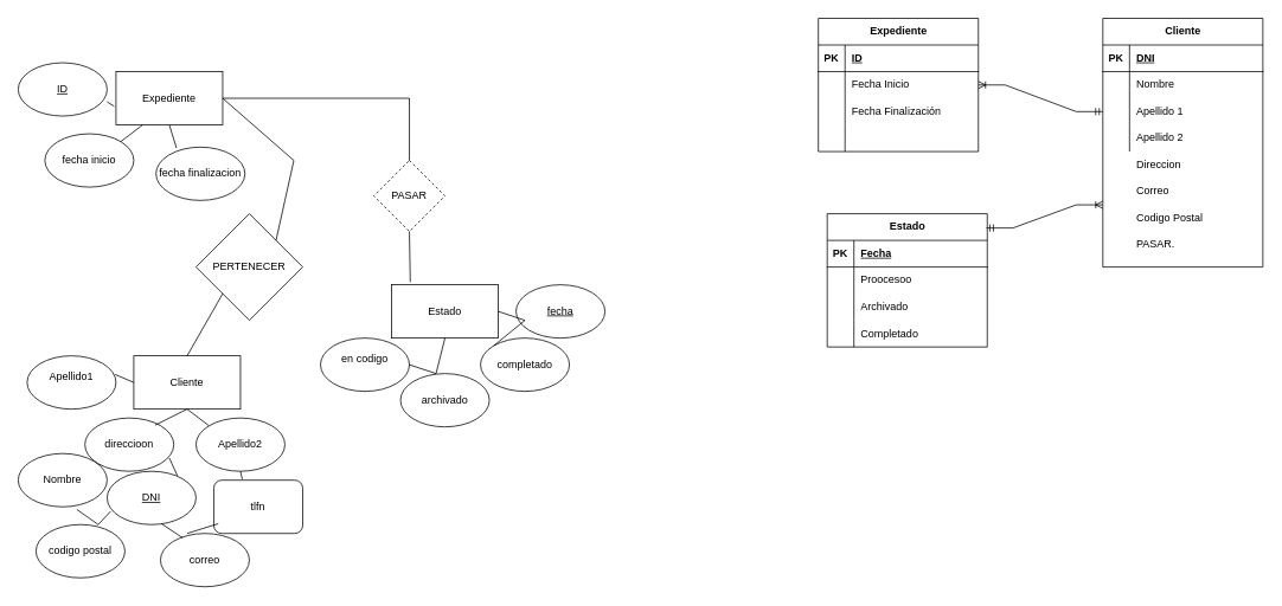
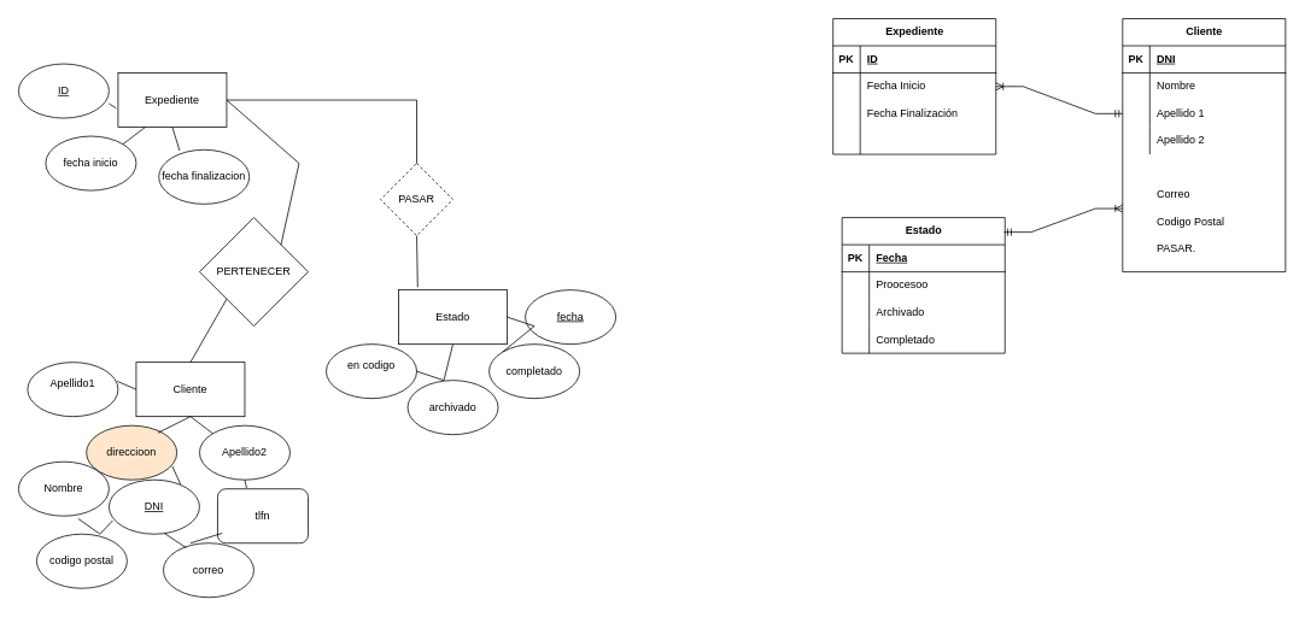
  <mxCell id="0" />
  <mxCell id="1" parent="0" />
  <mxCell id="2" value="Expediente" style="rounded=0;whiteSpace=wrap;html=1;" parent="1" vertex="1"><mxGeometry x="130" y="80" width="120" height="60" as="geometry" /></mxCell>
  <mxCell id="3" value="Cliente" style="rounded=0;whiteSpace=wrap;html=1;" parent="1" vertex="1"><mxGeometry x="150" y="400" width="120" height="60" as="geometry" /></mxCell>
  <mxCell id="4" value="Estado" style="rounded=0;whiteSpace=wrap;html=1;" parent="1" vertex="1"><mxGeometry x="440" y="320" width="120" height="60" as="geometry" /></mxCell>
  <mxCell id="5" value="PASAR" style="rhombus;whiteSpace=wrap;html=1;dashed=1;" parent="1" vertex="1"><mxGeometry x="420" y="180" width="80" height="80" as="geometry" /></mxCell>
  <mxCell id="6" value="en codigo&lt;div&gt;&lt;br&gt;&lt;/div&gt;" style="ellipse;whiteSpace=wrap;html=1;" parent="1" vertex="1"><mxGeometry x="360" y="380" width="100" height="60" as="geometry" /></mxCell>
  <mxCell id="7" value="archivado" style="ellipse;whiteSpace=wrap;html=1;" parent="1" vertex="1"><mxGeometry x="450" y="420" width="100" height="60" as="geometry" /></mxCell>
  <mxCell id="8" value="completado" style="ellipse;whiteSpace=wrap;html=1;" parent="1" vertex="1"><mxGeometry x="540" y="380" width="100" height="60" as="geometry" /></mxCell>
  <mxCell id="9" value="&lt;u&gt;DNI&lt;/u&gt;" style="ellipse;whiteSpace=wrap;html=1;" parent="1" vertex="1"><mxGeometry x="120" y="530" width="100" height="60" as="geometry" /></mxCell>
  <mxCell id="10" value="Nombre" style="ellipse;whiteSpace=wrap;html=1;" parent="1" vertex="1"><mxGeometry y="510" width="100" height="60" as="geometry" x="20" /></mxCell>
  <mxCell id="11" value="Apellido1&lt;div&gt;&lt;br&gt;&lt;/div&gt;" style="ellipse;whiteSpace=wrap;html=1;" parent="1" vertex="1"><mxGeometry x="30" y="400" width="100" height="60" as="geometry" /></mxCell>
  <mxCell id="12" value="Apellido2" style="ellipse;whiteSpace=wrap;html=1;" parent="1" vertex="1"><mxGeometry x="220" y="470" width="100" height="60" as="geometry" /></mxCell>
  <mxCell id="13" value="tlfn" style="whiteSpace=wrap;html=1;rounded=1;" parent="1" vertex="1"><mxGeometry x="240" y="540" width="100" height="60" as="geometry" /></mxCell>
- <mxCell id="14" value="direccioon" style="ellipse;whiteSpace=wrap;html=1;" parent="1" vertex="1"><mxGeometry x="95" y="470" width="100" height="60" as="geometry" /></mxCell>
+ <mxCell id="14" value="direccioon" style="ellipse;whiteSpace=wrap;html=1;fillColor=#ffe6cc;" parent="1" vertex="1"><mxGeometry x="95" y="470" width="100" height="60" as="geometry" /></mxCell>
  <mxCell id="15" value="correo" style="ellipse;whiteSpace=wrap;html=1;" parent="1" vertex="1"><mxGeometry x="180" y="600" width="100" height="60" as="geometry" /></mxCell>
  <mxCell id="16" value="codigo postal" style="ellipse;whiteSpace=wrap;html=1;" parent="1" vertex="1"><mxGeometry x="40" y="590" width="100" height="60" as="geometry" /></mxCell>
  <mxCell id="17" value="&lt;div&gt;fecha inicio&lt;/div&gt;" style="ellipse;whiteSpace=wrap;html=1;" vertex="1" parent="1"><mxGeometry x="50" y="150" width="100" height="60" as="geometry" /></mxCell>
  <mxCell id="18" value="&lt;div&gt;fecha finalizacion&lt;/div&gt;" style="ellipse;whiteSpace=wrap;html=1;" vertex="1" parent="1"><mxGeometry x="175" y="165" width="100" height="60" as="geometry" /></mxCell>
  <mxCell id="19" value="&lt;div&gt;&lt;u&gt;fecha&lt;/u&gt;&lt;/div&gt;" style="ellipse;whiteSpace=wrap;html=1;" vertex="1" parent="1"><mxGeometry x="580" y="320" width="100" height="60" as="geometry" /></mxCell>
  <mxCell id="20" value="&lt;div&gt;&lt;u&gt;ID&lt;/u&gt;&lt;/div&gt;" style="ellipse;whiteSpace=wrap;html=1;" vertex="1" parent="1"><mxGeometry y="70" width="100" height="60" as="geometry" x="20" /></mxCell>
  <mxCell id="21" value="" style="endArrow=none;html=1;rounded=0;entryX=-0.017;entryY=0.65;entryDx=0;entryDy=0;entryPerimeter=0;exitX=1;exitY=0.733;exitDx=0;exitDy=0;exitPerimeter=0;" edge="1" parent="1" source="20" target="2"><mxGeometry width="50" height="50" relative="1" as="geometry"><mxPoint x="330" y="330" as="sourcePoint" /><mxPoint x="380" y="280" as="targetPoint" /></mxGeometry></mxCell>
  <mxCell id="22" value="" style="endArrow=none;html=1;rounded=0;entryX=0.5;entryY=0;entryDx=0;entryDy=0;exitX=1;exitY=0.5;exitDx=0;exitDy=0;" edge="1" parent="1" source="2" target="5"><mxGeometry width="50" height="50" relative="1" as="geometry"><mxPoint x="330" y="330" as="sourcePoint" /><mxPoint x="380" y="280" as="targetPoint" /><Array as="points"><mxPoint x="460" y="110" /></Array></mxGeometry></mxCell>
  <mxCell id="23" value="PERTENECER" style="rhombus;whiteSpace=wrap;html=1;" vertex="1" parent="1"><mxGeometry x="220" y="240" width="120" height="120" as="geometry" /></mxCell>
  <mxCell id="24" value="" style="endArrow=none;html=1;rounded=0;entryX=1;entryY=0.5;entryDx=0;entryDy=0;exitX=1;exitY=0;exitDx=0;exitDy=0;" edge="1" parent="1" source="23" target="2"><mxGeometry width="50" height="50" relative="1" as="geometry"><mxPoint x="290" y="210" as="sourcePoint" /><mxPoint x="340" y="160" as="targetPoint" /><Array as="points"><mxPoint x="330" y="180" /></Array></mxGeometry></mxCell>
  <mxCell id="25" value="" style="endArrow=none;html=1;rounded=0;entryX=0;entryY=1;entryDx=0;entryDy=0;exitX=0.5;exitY=0;exitDx=0;exitDy=0;" edge="1" parent="1" source="3" target="23"><mxGeometry width="50" height="50" relative="1" as="geometry"><mxPoint x="80" y="370" as="sourcePoint" /><mxPoint x="130" y="320" as="targetPoint" /></mxGeometry></mxCell>
  <mxCell id="26" value="" style="endArrow=none;html=1;rounded=0;entryX=0.5;entryY=1;entryDx=0;entryDy=0;exitX=0.175;exitY=-0.05;exitDx=0;exitDy=0;exitPerimeter=0;" edge="1" parent="1" source="4" target="5"><mxGeometry width="50" height="50" relative="1" as="geometry"><mxPoint x="280" y="340" as="sourcePoint" /><mxPoint x="330" y="290" as="targetPoint" /></mxGeometry></mxCell>
  <mxCell id="27" value="" style="endArrow=none;html=1;rounded=0;entryX=0.25;entryY=1;entryDx=0;entryDy=0;exitX=1;exitY=0;exitDx=0;exitDy=0;" edge="1" parent="1" source="17" target="2"><mxGeometry width="50" height="50" relative="1" as="geometry"><mxPoint x="110" y="330" as="sourcePoint" /><mxPoint x="160" y="280" as="targetPoint" /></mxGeometry></mxCell>
  <mxCell id="28" value="" style="endArrow=none;html=1;rounded=0;entryX=0.5;entryY=1;entryDx=0;entryDy=0;exitX=0.23;exitY=0.017;exitDx=0;exitDy=0;exitPerimeter=0;" edge="1" parent="1" source="18" target="2"><mxGeometry width="50" height="50" relative="1" as="geometry"><mxPoint x="100" y="320" as="sourcePoint" /><mxPoint x="150" y="270" as="targetPoint" /></mxGeometry></mxCell>
  <mxCell id="29" value="" style="endArrow=none;html=1;rounded=0;exitX=0.99;exitY=0.35;exitDx=0;exitDy=0;exitPerimeter=0;entryX=0;entryY=0.5;entryDx=0;entryDy=0;" edge="1" parent="1" source="11" target="3"><mxGeometry width="50" height="50" relative="1" as="geometry"><mxPoint x="60" y="360" as="sourcePoint" /><mxPoint x="110" y="310" as="targetPoint" /></mxGeometry></mxCell>
  <mxCell id="30" value="" style="endArrow=none;html=1;rounded=0;entryX=0.5;entryY=1;entryDx=0;entryDy=0;exitX=0.79;exitY=0.133;exitDx=0;exitDy=0;exitPerimeter=0;" edge="1" parent="1" source="14" target="3"><mxGeometry width="50" height="50" relative="1" as="geometry"><mxPoint x="300" y="480" as="sourcePoint" /><mxPoint x="350" y="430" as="targetPoint" /></mxGeometry></mxCell>
  <mxCell id="31" value="" style="endArrow=none;html=1;rounded=0;entryX=0.5;entryY=1;entryDx=0;entryDy=0;exitX=0;exitY=0;exitDx=0;exitDy=0;" edge="1" parent="1" source="12" target="3"><mxGeometry width="50" height="50" relative="1" as="geometry"><mxPoint x="330" y="490" as="sourcePoint" /><mxPoint x="380" y="440" as="targetPoint" /></mxGeometry></mxCell>
  <mxCell id="32" value="" style="endArrow=none;html=1;rounded=0;entryX=0.5;entryY=1;entryDx=0;entryDy=0;exitX=0.32;exitY=-0.017;exitDx=0;exitDy=0;exitPerimeter=0;" edge="1" parent="1" source="13" target="12"><mxGeometry width="50" height="50" relative="1" as="geometry"><mxPoint x="390" y="590" as="sourcePoint" /><mxPoint x="440" y="540" as="targetPoint" /></mxGeometry></mxCell>
  <mxCell id="33" value="" style="endArrow=none;html=1;rounded=0;entryX=0.95;entryY=0.75;entryDx=0;entryDy=0;entryPerimeter=0;exitX=0.79;exitY=0.083;exitDx=0;exitDy=0;exitPerimeter=0;" edge="1" parent="1" source="9" target="14"><mxGeometry width="50" height="50" relative="1" as="geometry"><mxPoint x="370" y="570" as="sourcePoint" /><mxPoint x="420" y="520" as="targetPoint" /></mxGeometry></mxCell>
  <mxCell id="34" value="" style="endArrow=none;html=1;rounded=0;entryX=0.05;entryY=0.817;entryDx=0;entryDy=0;entryPerimeter=0;exitX=0.3;exitY=0;exitDx=0;exitDy=0;exitPerimeter=0;" edge="1" parent="1" source="15" target="13"><mxGeometry width="50" height="50" relative="1" as="geometry"><mxPoint x="370" y="640" as="sourcePoint" /><mxPoint x="420" y="590" as="targetPoint" /></mxGeometry></mxCell>
  <mxCell id="35" value="" style="endArrow=none;html=1;rounded=0;entryX=0.61;entryY=0.983;entryDx=0;entryDy=0;entryPerimeter=0;exitX=0.25;exitY=0.083;exitDx=0;exitDy=0;exitPerimeter=0;" edge="1" parent="1" source="15" target="9"><mxGeometry width="50" height="50" relative="1" as="geometry"><mxPoint x="150" y="690" as="sourcePoint" /><mxPoint x="200" y="640" as="targetPoint" /></mxGeometry></mxCell>
  <mxCell id="36" value="" style="endArrow=none;html=1;rounded=0;entryX=0.66;entryY=1.05;entryDx=0;entryDy=0;entryPerimeter=0;exitX=0.04;exitY=0.75;exitDx=0;exitDy=0;exitPerimeter=0;" edge="1" parent="1" source="9" target="10"><mxGeometry width="50" height="50" relative="1" as="geometry"><mxPoint x="120" y="710" as="sourcePoint" /><mxPoint x="170" y="660" as="targetPoint" /><Array as="points"><mxPoint x="110" y="590" /></Array></mxGeometry></mxCell>
  <mxCell id="37" value="" style="endArrow=none;html=1;rounded=0;entryX=0.5;entryY=1;entryDx=0;entryDy=0;exitX=1;exitY=0.5;exitDx=0;exitDy=0;" edge="1" parent="1" source="6" target="4"><mxGeometry width="50" height="50" relative="1" as="geometry"><mxPoint x="440" y="540" as="sourcePoint" /><mxPoint x="490" y="490" as="targetPoint" /><Array as="points"><mxPoint x="490" y="420" /></Array></mxGeometry></mxCell>
  <mxCell id="38" value="" style="endArrow=none;html=1;rounded=0;entryX=0;entryY=0;entryDx=0;entryDy=0;exitX=1;exitY=0.5;exitDx=0;exitDy=0;" edge="1" parent="1" source="4" target="8"><mxGeometry width="50" height="50" relative="1" as="geometry"><mxPoint x="470" y="580" as="sourcePoint" /><mxPoint x="520" y="530" as="targetPoint" /><Array as="points"><mxPoint x="590" y="360" /></Array></mxGeometry></mxCell>
  <mxCell id="39" value="Expediente" style="shape=table;startSize=30;container=1;collapsible=1;childLayout=tableLayout;fixedRows=1;rowLines=0;fontStyle=1;align=center;resizeLast=1;html=1;" vertex="1" parent="1"><mxGeometry x="920" y="20" width="180" height="150" as="geometry" /></mxCell>
  <mxCell id="40" value="" style="shape=tableRow;horizontal=0;startSize=0;swimlaneHead=0;swimlaneBody=0;fillColor=none;collapsible=0;dropTarget=0;points=[[0,0.5],[1,0.5]];portConstraint=eastwest;top=0;left=0;right=0;bottom=1;" vertex="1" parent="39"><mxGeometry y="30" width="180" height="30" as="geometry" /></mxCell>
  <mxCell id="41" value="PK" style="shape=partialRectangle;connectable=0;fillColor=none;top=0;left=0;bottom=0;right=0;fontStyle=1;overflow=hidden;whiteSpace=wrap;html=1;" vertex="1" parent="40"><mxGeometry width="30" height="30" as="geometry"><mxRectangle width="30" height="30" as="alternateBounds" /></mxGeometry></mxCell>
  <mxCell id="42" value="ID" style="shape=partialRectangle;connectable=0;fillColor=none;top=0;left=0;bottom=0;right=0;align=left;spacingLeft=6;fontStyle=5;overflow=hidden;whiteSpace=wrap;html=1;" vertex="1" parent="40"><mxGeometry x="30" width="150" height="30" as="geometry"><mxRectangle width="150" height="30" as="alternateBounds" /></mxGeometry></mxCell>
  <mxCell id="43" value="" style="shape=tableRow;horizontal=0;startSize=0;swimlaneHead=0;swimlaneBody=0;fillColor=none;collapsible=0;dropTarget=0;points=[[0,0.5],[1,0.5]];portConstraint=eastwest;top=0;left=0;right=0;bottom=0;" vertex="1" parent="39"><mxGeometry y="60" width="180" height="30" as="geometry" /></mxCell>
  <mxCell id="44" value="" style="shape=partialRectangle;connectable=0;fillColor=none;top=0;left=0;bottom=0;right=0;editable=1;overflow=hidden;whiteSpace=wrap;html=1;" vertex="1" parent="43"><mxGeometry width="30" height="30" as="geometry"><mxRectangle width="30" height="30" as="alternateBounds" /></mxGeometry></mxCell>
  <mxCell id="45" value="Fecha Inicio" style="shape=partialRectangle;connectable=0;fillColor=none;top=0;left=0;bottom=0;right=0;align=left;spacingLeft=6;overflow=hidden;whiteSpace=wrap;html=1;" vertex="1" parent="43"><mxGeometry x="30" width="150" height="30" as="geometry"><mxRectangle width="150" height="30" as="alternateBounds" /></mxGeometry></mxCell>
  <mxCell id="46" value="" style="shape=tableRow;horizontal=0;startSize=0;swimlaneHead=0;swimlaneBody=0;fillColor=none;collapsible=0;dropTarget=0;points=[[0,0.5],[1,0.5]];portConstraint=eastwest;top=0;left=0;right=0;bottom=0;" vertex="1" parent="39"><mxGeometry y="90" width="180" height="30" as="geometry" /></mxCell>
  <mxCell id="47" value="" style="shape=partialRectangle;connectable=0;fillColor=none;top=0;left=0;bottom=0;right=0;editable=1;overflow=hidden;whiteSpace=wrap;html=1;" vertex="1" parent="46"><mxGeometry width="30" height="30" as="geometry"><mxRectangle width="30" height="30" as="alternateBounds" /></mxGeometry></mxCell>
  <mxCell id="48" value="Fecha Finalización" style="shape=partialRectangle;connectable=0;fillColor=none;top=0;left=0;bottom=0;right=0;align=left;spacingLeft=6;overflow=hidden;whiteSpace=wrap;html=1;" vertex="1" parent="46"><mxGeometry x="30" width="150" height="30" as="geometry"><mxRectangle width="150" height="30" as="alternateBounds" /></mxGeometry></mxCell>
  <mxCell id="49" value="" style="shape=tableRow;horizontal=0;startSize=0;swimlaneHead=0;swimlaneBody=0;fillColor=none;collapsible=0;dropTarget=0;points=[[0,0.5],[1,0.5]];portConstraint=eastwest;top=0;left=0;right=0;bottom=0;" vertex="1" parent="39"><mxGeometry y="120" width="180" height="30" as="geometry" /></mxCell>
  <mxCell id="50" value="" style="shape=partialRectangle;connectable=0;fillColor=none;top=0;left=0;bottom=0;right=0;editable=1;overflow=hidden;whiteSpace=wrap;html=1;" vertex="1" parent="49"><mxGeometry width="30" height="30" as="geometry"><mxRectangle width="30" height="30" as="alternateBounds" /></mxGeometry></mxCell>
  <mxCell id="51" value="" style="shape=partialRectangle;connectable=0;fillColor=none;top=0;left=0;bottom=0;right=0;align=left;spacingLeft=6;overflow=hidden;whiteSpace=wrap;html=1;" vertex="1" parent="49"><mxGeometry x="30" width="150" height="30" as="geometry"><mxRectangle width="150" height="30" as="alternateBounds" /></mxGeometry></mxCell>
  <mxCell id="52" value="Estado" style="shape=table;startSize=30;container=1;collapsible=1;childLayout=tableLayout;fixedRows=1;rowLines=0;fontStyle=1;align=center;resizeLast=1;html=1;" vertex="1" parent="1"><mxGeometry x="930" y="240" width="180" height="150" as="geometry" /></mxCell>
  <mxCell id="53" value="" style="shape=tableRow;horizontal=0;startSize=0;swimlaneHead=0;swimlaneBody=0;fillColor=none;collapsible=0;dropTarget=0;points=[[0,0.5],[1,0.5]];portConstraint=eastwest;top=0;left=0;right=0;bottom=1;" vertex="1" parent="52"><mxGeometry y="30" width="180" height="30" as="geometry" /></mxCell>
  <mxCell id="54" value="PK" style="shape=partialRectangle;connectable=0;fillColor=none;top=0;left=0;bottom=0;right=0;fontStyle=1;overflow=hidden;whiteSpace=wrap;html=1;" vertex="1" parent="53"><mxGeometry width="30" height="30" as="geometry"><mxRectangle width="30" height="30" as="alternateBounds" /></mxGeometry></mxCell>
  <mxCell id="55" value="Fecha" style="shape=partialRectangle;connectable=0;fillColor=none;top=0;left=0;bottom=0;right=0;align=left;spacingLeft=6;fontStyle=5;overflow=hidden;whiteSpace=wrap;html=1;" vertex="1" parent="53"><mxGeometry x="30" width="150" height="30" as="geometry"><mxRectangle width="150" height="30" as="alternateBounds" /></mxGeometry></mxCell>
  <mxCell id="56" value="" style="shape=tableRow;horizontal=0;startSize=0;swimlaneHead=0;swimlaneBody=0;fillColor=none;collapsible=0;dropTarget=0;points=[[0,0.5],[1,0.5]];portConstraint=eastwest;top=0;left=0;right=0;bottom=0;" vertex="1" parent="52"><mxGeometry y="60" width="180" height="30" as="geometry" /></mxCell>
  <mxCell id="57" value="" style="shape=partialRectangle;connectable=0;fillColor=none;top=0;left=0;bottom=0;right=0;editable=1;overflow=hidden;whiteSpace=wrap;html=1;" vertex="1" parent="56"><mxGeometry width="30" height="30" as="geometry"><mxRectangle width="30" height="30" as="alternateBounds" /></mxGeometry></mxCell>
  <mxCell id="58" value="Proocesoo" style="shape=partialRectangle;connectable=0;fillColor=none;top=0;left=0;bottom=0;right=0;align=left;spacingLeft=6;overflow=hidden;whiteSpace=wrap;html=1;" vertex="1" parent="56"><mxGeometry x="30" width="150" height="30" as="geometry"><mxRectangle width="150" height="30" as="alternateBounds" /></mxGeometry></mxCell>
  <mxCell id="59" value="" style="shape=tableRow;horizontal=0;startSize=0;swimlaneHead=0;swimlaneBody=0;fillColor=none;collapsible=0;dropTarget=0;points=[[0,0.5],[1,0.5]];portConstraint=eastwest;top=0;left=0;right=0;bottom=0;" vertex="1" parent="52"><mxGeometry y="90" width="180" height="30" as="geometry" /></mxCell>
  <mxCell id="60" value="" style="shape=partialRectangle;connectable=0;fillColor=none;top=0;left=0;bottom=0;right=0;editable=1;overflow=hidden;whiteSpace=wrap;html=1;" vertex="1" parent="59"><mxGeometry width="30" height="30" as="geometry"><mxRectangle width="30" height="30" as="alternateBounds" /></mxGeometry></mxCell>
  <mxCell id="61" value="Archivado" style="shape=partialRectangle;connectable=0;fillColor=none;top=0;left=0;bottom=0;right=0;align=left;spacingLeft=6;overflow=hidden;whiteSpace=wrap;html=1;" vertex="1" parent="59"><mxGeometry x="30" width="150" height="30" as="geometry"><mxRectangle width="150" height="30" as="alternateBounds" /></mxGeometry></mxCell>
  <mxCell id="62" value="" style="shape=tableRow;horizontal=0;startSize=0;swimlaneHead=0;swimlaneBody=0;fillColor=none;collapsible=0;dropTarget=0;points=[[0,0.5],[1,0.5]];portConstraint=eastwest;top=0;left=0;right=0;bottom=0;" vertex="1" parent="52"><mxGeometry y="120" width="180" height="30" as="geometry" /></mxCell>
  <mxCell id="63" value="" style="shape=partialRectangle;connectable=0;fillColor=none;top=0;left=0;bottom=0;right=0;editable=1;overflow=hidden;whiteSpace=wrap;html=1;" vertex="1" parent="62"><mxGeometry width="30" height="30" as="geometry"><mxRectangle width="30" height="30" as="alternateBounds" /></mxGeometry></mxCell>
  <mxCell id="64" value="Completado" style="shape=partialRectangle;connectable=0;fillColor=none;top=0;left=0;bottom=0;right=0;align=left;spacingLeft=6;overflow=hidden;whiteSpace=wrap;html=1;" vertex="1" parent="62"><mxGeometry x="30" width="150" height="30" as="geometry"><mxRectangle width="150" height="30" as="alternateBounds" /></mxGeometry></mxCell>
  <mxCell id="65" value="Cliente" style="shape=table;startSize=30;container=1;collapsible=1;childLayout=tableLayout;fixedRows=1;rowLines=0;fontStyle=1;align=center;resizeLast=1;html=1;" vertex="1" parent="1"><mxGeometry x="1240" y="20" width="180" height="280" as="geometry" /></mxCell>
  <mxCell id="66" value="" style="shape=tableRow;horizontal=0;startSize=0;swimlaneHead=0;swimlaneBody=0;fillColor=none;collapsible=0;dropTarget=0;points=[[0,0.5],[1,0.5]];portConstraint=eastwest;top=0;left=0;right=0;bottom=1;" vertex="1" parent="65"><mxGeometry y="30" width="180" height="30" as="geometry" /></mxCell>
  <mxCell id="67" value="PK" style="shape=partialRectangle;connectable=0;fillColor=none;top=0;left=0;bottom=0;right=0;fontStyle=1;overflow=hidden;whiteSpace=wrap;html=1;" vertex="1" parent="66"><mxGeometry width="30" height="30" as="geometry"><mxRectangle width="30" height="30" as="alternateBounds" /></mxGeometry></mxCell>
  <mxCell id="68" value="DNI" style="shape=partialRectangle;connectable=0;fillColor=none;top=0;left=0;bottom=0;right=0;align=left;spacingLeft=6;fontStyle=5;overflow=hidden;whiteSpace=wrap;html=1;" vertex="1" parent="66"><mxGeometry x="30" width="150" height="30" as="geometry"><mxRectangle width="150" height="30" as="alternateBounds" /></mxGeometry></mxCell>
  <mxCell id="69" value="" style="shape=tableRow;horizontal=0;startSize=0;swimlaneHead=0;swimlaneBody=0;fillColor=none;collapsible=0;dropTarget=0;points=[[0,0.5],[1,0.5]];portConstraint=eastwest;top=0;left=0;right=0;bottom=0;" vertex="1" parent="65"><mxGeometry y="60" width="180" height="30" as="geometry" /></mxCell>
  <mxCell id="70" value="" style="shape=partialRectangle;connectable=0;fillColor=none;top=0;left=0;bottom=0;right=0;editable=1;overflow=hidden;whiteSpace=wrap;html=1;" vertex="1" parent="69"><mxGeometry width="30" height="30" as="geometry"><mxRectangle width="30" height="30" as="alternateBounds" /></mxGeometry></mxCell>
  <mxCell id="71" value="Nombre" style="shape=partialRectangle;connectable=0;fillColor=none;top=0;left=0;bottom=0;right=0;align=left;spacingLeft=6;overflow=hidden;whiteSpace=wrap;html=1;" vertex="1" parent="69"><mxGeometry x="30" width="150" height="30" as="geometry"><mxRectangle width="150" height="30" as="alternateBounds" /></mxGeometry></mxCell>
  <mxCell id="72" value="" style="shape=tableRow;horizontal=0;startSize=0;swimlaneHead=0;swimlaneBody=0;fillColor=none;collapsible=0;dropTarget=0;points=[[0,0.5],[1,0.5]];portConstraint=eastwest;top=0;left=0;right=0;bottom=0;" vertex="1" parent="65"><mxGeometry y="90" width="180" height="30" as="geometry" /></mxCell>
  <mxCell id="73" value="" style="shape=partialRectangle;connectable=0;fillColor=none;top=0;left=0;bottom=0;right=0;editable=1;overflow=hidden;whiteSpace=wrap;html=1;" vertex="1" parent="72"><mxGeometry width="30" height="30" as="geometry"><mxRectangle width="30" height="30" as="alternateBounds" /></mxGeometry></mxCell>
  <mxCell id="74" value="Apellido 1" style="shape=partialRectangle;connectable=0;fillColor=none;top=0;left=0;bottom=0;right=0;align=left;spacingLeft=6;overflow=hidden;whiteSpace=wrap;html=1;" vertex="1" parent="72"><mxGeometry x="30" width="150" height="30" as="geometry"><mxRectangle width="150" height="30" as="alternateBounds" /></mxGeometry></mxCell>
  <mxCell id="75" value="" style="shape=tableRow;horizontal=0;startSize=0;swimlaneHead=0;swimlaneBody=0;fillColor=none;collapsible=0;dropTarget=0;points=[[0,0.5],[1,0.5]];portConstraint=eastwest;top=0;left=0;right=0;bottom=0;" vertex="1" parent="65"><mxGeometry y="120" width="180" height="30" as="geometry" /></mxCell>
  <mxCell id="76" value="" style="shape=partialRectangle;connectable=0;fillColor=none;top=0;left=0;bottom=0;right=0;editable=1;overflow=hidden;whiteSpace=wrap;html=1;" vertex="1" parent="75"><mxGeometry width="30" height="30" as="geometry"><mxRectangle width="30" height="30" as="alternateBounds" /></mxGeometry></mxCell>
  <mxCell id="77" value="Apellido 2" style="shape=partialRectangle;connectable=0;fillColor=none;top=0;left=0;bottom=0;right=0;align=left;spacingLeft=6;overflow=hidden;whiteSpace=wrap;html=1;" vertex="1" parent="75"><mxGeometry x="30" width="150" height="30" as="geometry"><mxRectangle width="150" height="30" as="alternateBounds" /></mxGeometry></mxCell>
- <mxCell id="78" value="Direccion" style="shape=partialRectangle;connectable=0;fillColor=none;top=0;left=0;bottom=0;right=0;align=left;spacingLeft=6;overflow=hidden;whiteSpace=wrap;html=1;" vertex="1" parent="1"><mxGeometry x="1270" y="170" width="150" height="30" as="geometry"><mxRectangle width="150" height="30" as="alternateBounds" /></mxGeometry></mxCell>
  <mxCell id="79" value="Correo" style="shape=partialRectangle;connectable=0;fillColor=none;top=0;left=0;bottom=0;right=0;align=left;spacingLeft=6;overflow=hidden;whiteSpace=wrap;html=1;" vertex="1" parent="1"><mxGeometry x="1270" y="200" width="150" height="30" as="geometry"><mxRectangle width="150" height="30" as="alternateBounds" /></mxGeometry></mxCell>
  <mxCell id="80" value="Codigo Postal" style="shape=partialRectangle;connectable=0;fillColor=none;top=0;left=0;bottom=0;right=0;align=left;spacingLeft=6;overflow=hidden;whiteSpace=wrap;html=1;" vertex="1" parent="1"><mxGeometry x="1270" y="230" width="150" height="30" as="geometry"><mxRectangle width="150" height="30" as="alternateBounds" /></mxGeometry></mxCell>
  <mxCell id="81" value="PASAR." style="shape=partialRectangle;connectable=0;fillColor=none;top=0;left=0;bottom=0;right=0;align=left;spacingLeft=6;overflow=hidden;whiteSpace=wrap;html=1;" vertex="1" parent="1"><mxGeometry x="1270" y="260" width="150" height="30" as="geometry"><mxRectangle width="150" height="30" as="alternateBounds" /></mxGeometry></mxCell>
  <mxCell id="82" value="" style="edgeStyle=entityRelationEdgeStyle;fontSize=12;html=1;endArrow=ERoneToMany;startArrow=ERmandOne;rounded=0;exitX=0.994;exitY=0.107;exitDx=0;exitDy=0;exitPerimeter=0;entryX=0;entryY=0.75;entryDx=0;entryDy=0;" edge="1" parent="1" source="52" target="65"><mxGeometry width="100" height="100" relative="1" as="geometry"><mxPoint x="1130" y="270" as="sourcePoint" /><mxPoint x="1230" y="170" as="targetPoint" /></mxGeometry></mxCell>
  <mxCell id="83" value="" style="edgeStyle=entityRelationEdgeStyle;fontSize=12;html=1;endArrow=ERoneToMany;startArrow=ERmandOne;rounded=0;exitX=0;exitY=0.5;exitDx=0;exitDy=0;entryX=1;entryY=0.5;entryDx=0;entryDy=0;" edge="1" parent="1" source="72" target="43"><mxGeometry width="100" height="100" relative="1" as="geometry"><mxPoint x="1090" y="166" as="sourcePoint" /><mxPoint x="1221" y="140" as="targetPoint" /></mxGeometry></mxCell>
